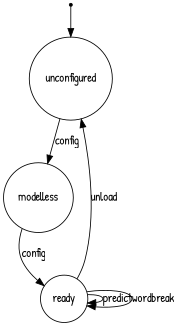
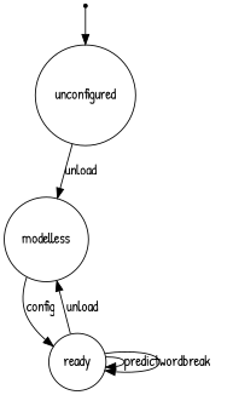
  digraph {
    fontname="Patrick Hand"
    rankdir=TB
    node [fontname="Patrick Hand" shape=circle]
    edge [fontname="Patrick Hand"]
    0 [shape=point]
    unconfigured
    modelless
    ready
    0 -> unconfigured
-   unconfigured -> modelless [label=config]
+   unconfigured -> modelless [label=unload]
    modelless -> ready [label=config]
-   ready -> unconfigured [label=unload]
+   ready -> modelless [label=unload]
    ready -> ready [label=predict]
    ready -> ready [label=wordbreak]
  }
